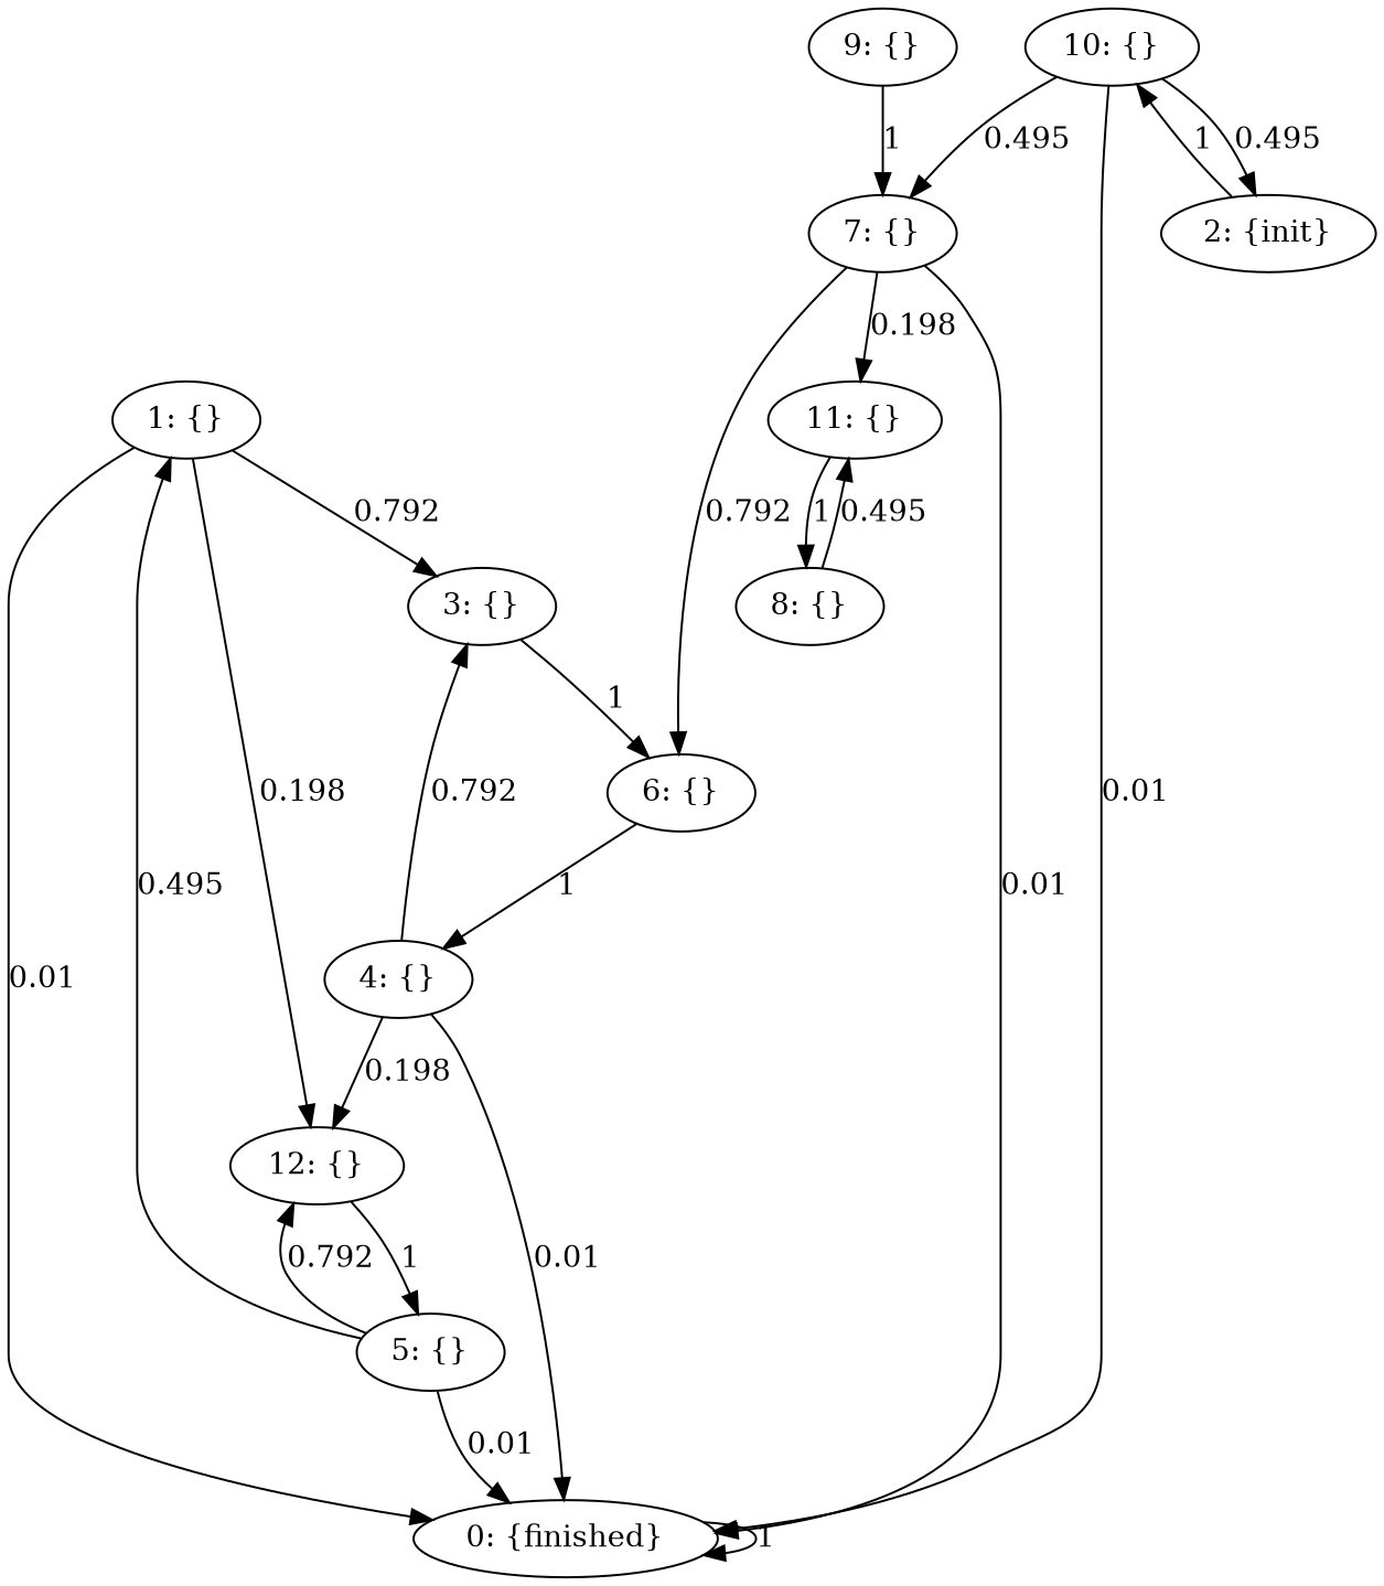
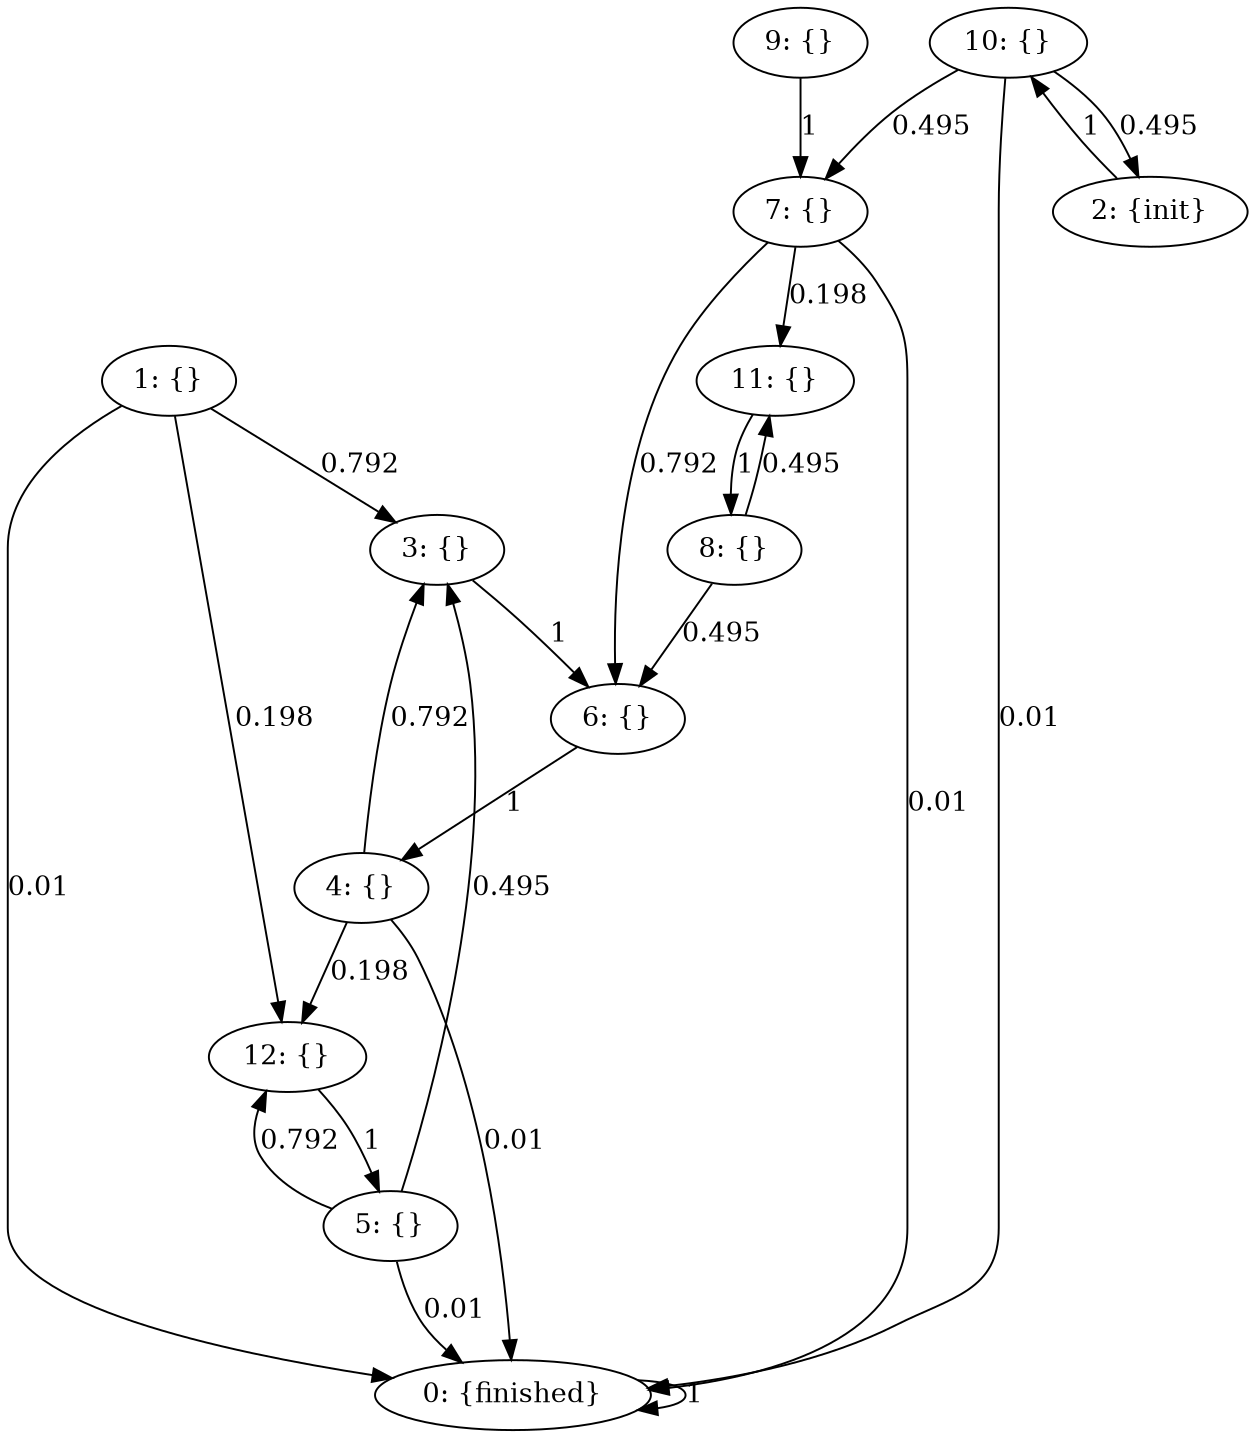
  digraph {
    n1 [label="0: {finished}"]
    n2 [label="1: {}"]
    n3 [label="3: {}"]
    n4 [label="12: {}"]
    n5 [label="6: {}"]
    n6 [label="5: {}"]
    n7 [label="2: {init}"]
    n8 [label="10: {}"]
    n9 [label="7: {}"]
    n10 [label="4: {}"]
    n11 [label="11: {}"]
    n12 [label="8: {}"]
    n13 [label="9: {}"]
    n1 -> n1 [label=1]
    n2 -> n1 [label=0.01]
    n2 -> n3 [label=0.792]
    n2 -> n4 [label=0.198]
    n3 -> n5 [label=1]
    n4 -> n6 [label=1]
    n5 -> n10 [label=1]
    n6 -> n1 [label=0.01]
-   n6 -> n2 [label=0.495]
+   n6 -> n3 [label=0.495]
    n6 -> n4 [label=0.792]
    n7 -> n8 [label=1]
    n8 -> n1 [label=0.01]
    n8 -> n7 [label=0.495]
    n8 -> n9 [label=0.495]
    n9 -> n1 [label=0.01]
    n9 -> n5 [label=0.792]
    n9 -> n11 [label=0.198]
    n10 -> n1 [label=0.01]
    n10 -> n3 [label=0.792]
    n10 -> n4 [label=0.198]
    n11 -> n12 [label=1]
+   n12 -> n5 [label=0.495]
    n12 -> n11 [label=0.495]
    n13 -> n9 [label=1]
  }
